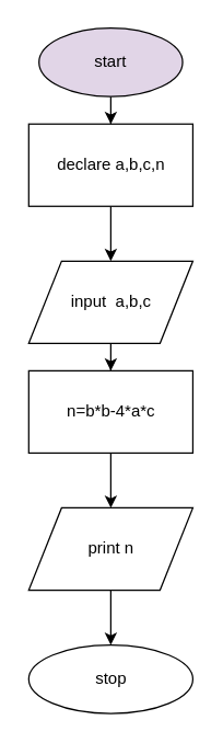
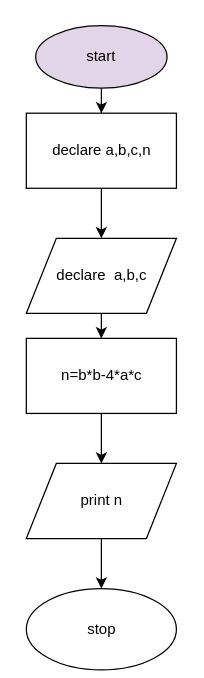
  <mxCell id="0" />
  <mxCell id="1" parent="0" />
  <mxCell id="2" value="" style="edgeStyle=orthogonalEdgeStyle;rounded=0;orthogonalLoop=1;jettySize=auto;html=1;" edge="1" parent="1" source="3" target="5"><mxGeometry relative="1" as="geometry" /></mxCell>
  <mxCell id="3" value="start" style="ellipse;whiteSpace=wrap;html=1;fillColor=#e1d5e7;" vertex="1" parent="1"><mxGeometry x="28" width="105" height="50" as="geometry" y="20" /></mxCell>
  <mxCell id="4" value="" style="edgeStyle=orthogonalEdgeStyle;rounded=0;orthogonalLoop=1;jettySize=auto;html=1;" edge="1" parent="1" source="5" target="7"><mxGeometry relative="1" as="geometry" /></mxCell>
  <mxCell id="5" value="declare a,b,c,n" style="rounded=0;whiteSpace=wrap;html=1;" vertex="1" parent="1"><mxGeometry x="20.5" y="90" width="120" height="60" as="geometry" /></mxCell>
  <mxCell id="6" value="" style="edgeStyle=orthogonalEdgeStyle;rounded=0;orthogonalLoop=1;jettySize=auto;html=1;" edge="1" parent="1" source="7" target="9"><mxGeometry relative="1" as="geometry" /></mxCell>
- <mxCell id="7" value="input&amp;nbsp; a,b,c" style="shape=parallelogram;perimeter=parallelogramPerimeter;whiteSpace=wrap;html=1;" vertex="1" parent="1"><mxGeometry x="20.5" y="190" width="120" height="60" as="geometry" /></mxCell>
+ <mxCell id="7" value="declare&amp;nbsp; a,b,c" style="shape=parallelogram;perimeter=parallelogramPerimeter;whiteSpace=wrap;html=1;" vertex="1" parent="1"><mxGeometry x="20.5" y="190" width="120" height="60" as="geometry" /></mxCell>
  <mxCell id="8" value="" style="edgeStyle=orthogonalEdgeStyle;rounded=0;orthogonalLoop=1;jettySize=auto;html=1;" edge="1" parent="1" source="9" target="11"><mxGeometry relative="1" as="geometry" /></mxCell>
  <mxCell id="9" value="n=b*b-4*a*c" style="rounded=0;whiteSpace=wrap;html=1;" vertex="1" parent="1"><mxGeometry x="20.5" y="270" width="120" height="60" as="geometry" /></mxCell>
  <mxCell id="10" value="" style="edgeStyle=orthogonalEdgeStyle;rounded=0;orthogonalLoop=1;jettySize=auto;html=1;" edge="1" parent="1" source="11" target="12"><mxGeometry relative="1" as="geometry" /></mxCell>
  <mxCell id="11" value="print n" style="shape=parallelogram;perimeter=parallelogramPerimeter;whiteSpace=wrap;html=1;" vertex="1" parent="1"><mxGeometry x="20.5" y="370" width="120" height="60" as="geometry" /></mxCell>
- <mxCell id="12" value="stop" style="ellipse;whiteSpace=wrap;html=1;" vertex="1" parent="1"><mxGeometry x="20.5" y="470" width="120" height="50" as="geometry" /></mxCell>
+ <mxCell id="12" value="stop" style="ellipse;whiteSpace=wrap;html=1;" vertex="1" parent="1"><mxGeometry x="20.5" y="470" width="120" height="65" as="geometry" /></mxCell>
